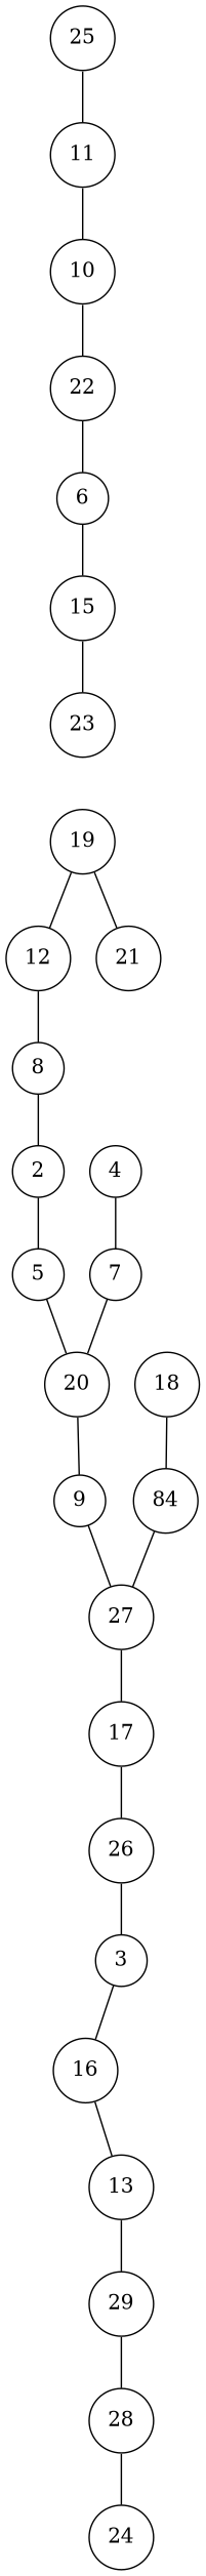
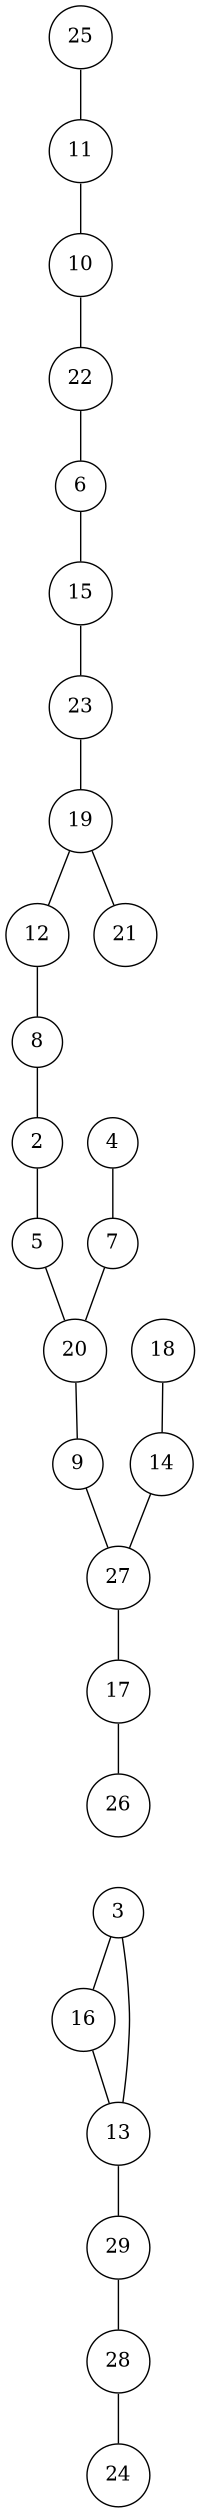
  graph {
    node [fillcolor=white shape=circle]
    25
    11
    2
    5
    20
    3
    16
    13
    4
    7
    6
    15
    23
    9
    8
    27
    18
-   14 [label=84]
+   14
    10
    22
    12
    29
    28
    17
    19
    26
    21
    24
    25 -- 11
    11 -- 10
    2 -- 5
    5 -- 20
    20 -- 9
    3 -- 16
    16 -- 13
    13 -- 29
    4 -- 7
    7 -- 20
    6 -- 15
    15 -- 23
+   23 -- 19
    9 -- 27
    8 -- 2
    27 -- 17
    18 -- 14
    14 -- 27
    10 -- 22
    22 -- 6
    12 -- 8
    29 -- 28
    28 -- 24
    17 -- 26
    19 -- 12
    19 -- 21
-   26 -- 3
+   13 -- 3
  }
